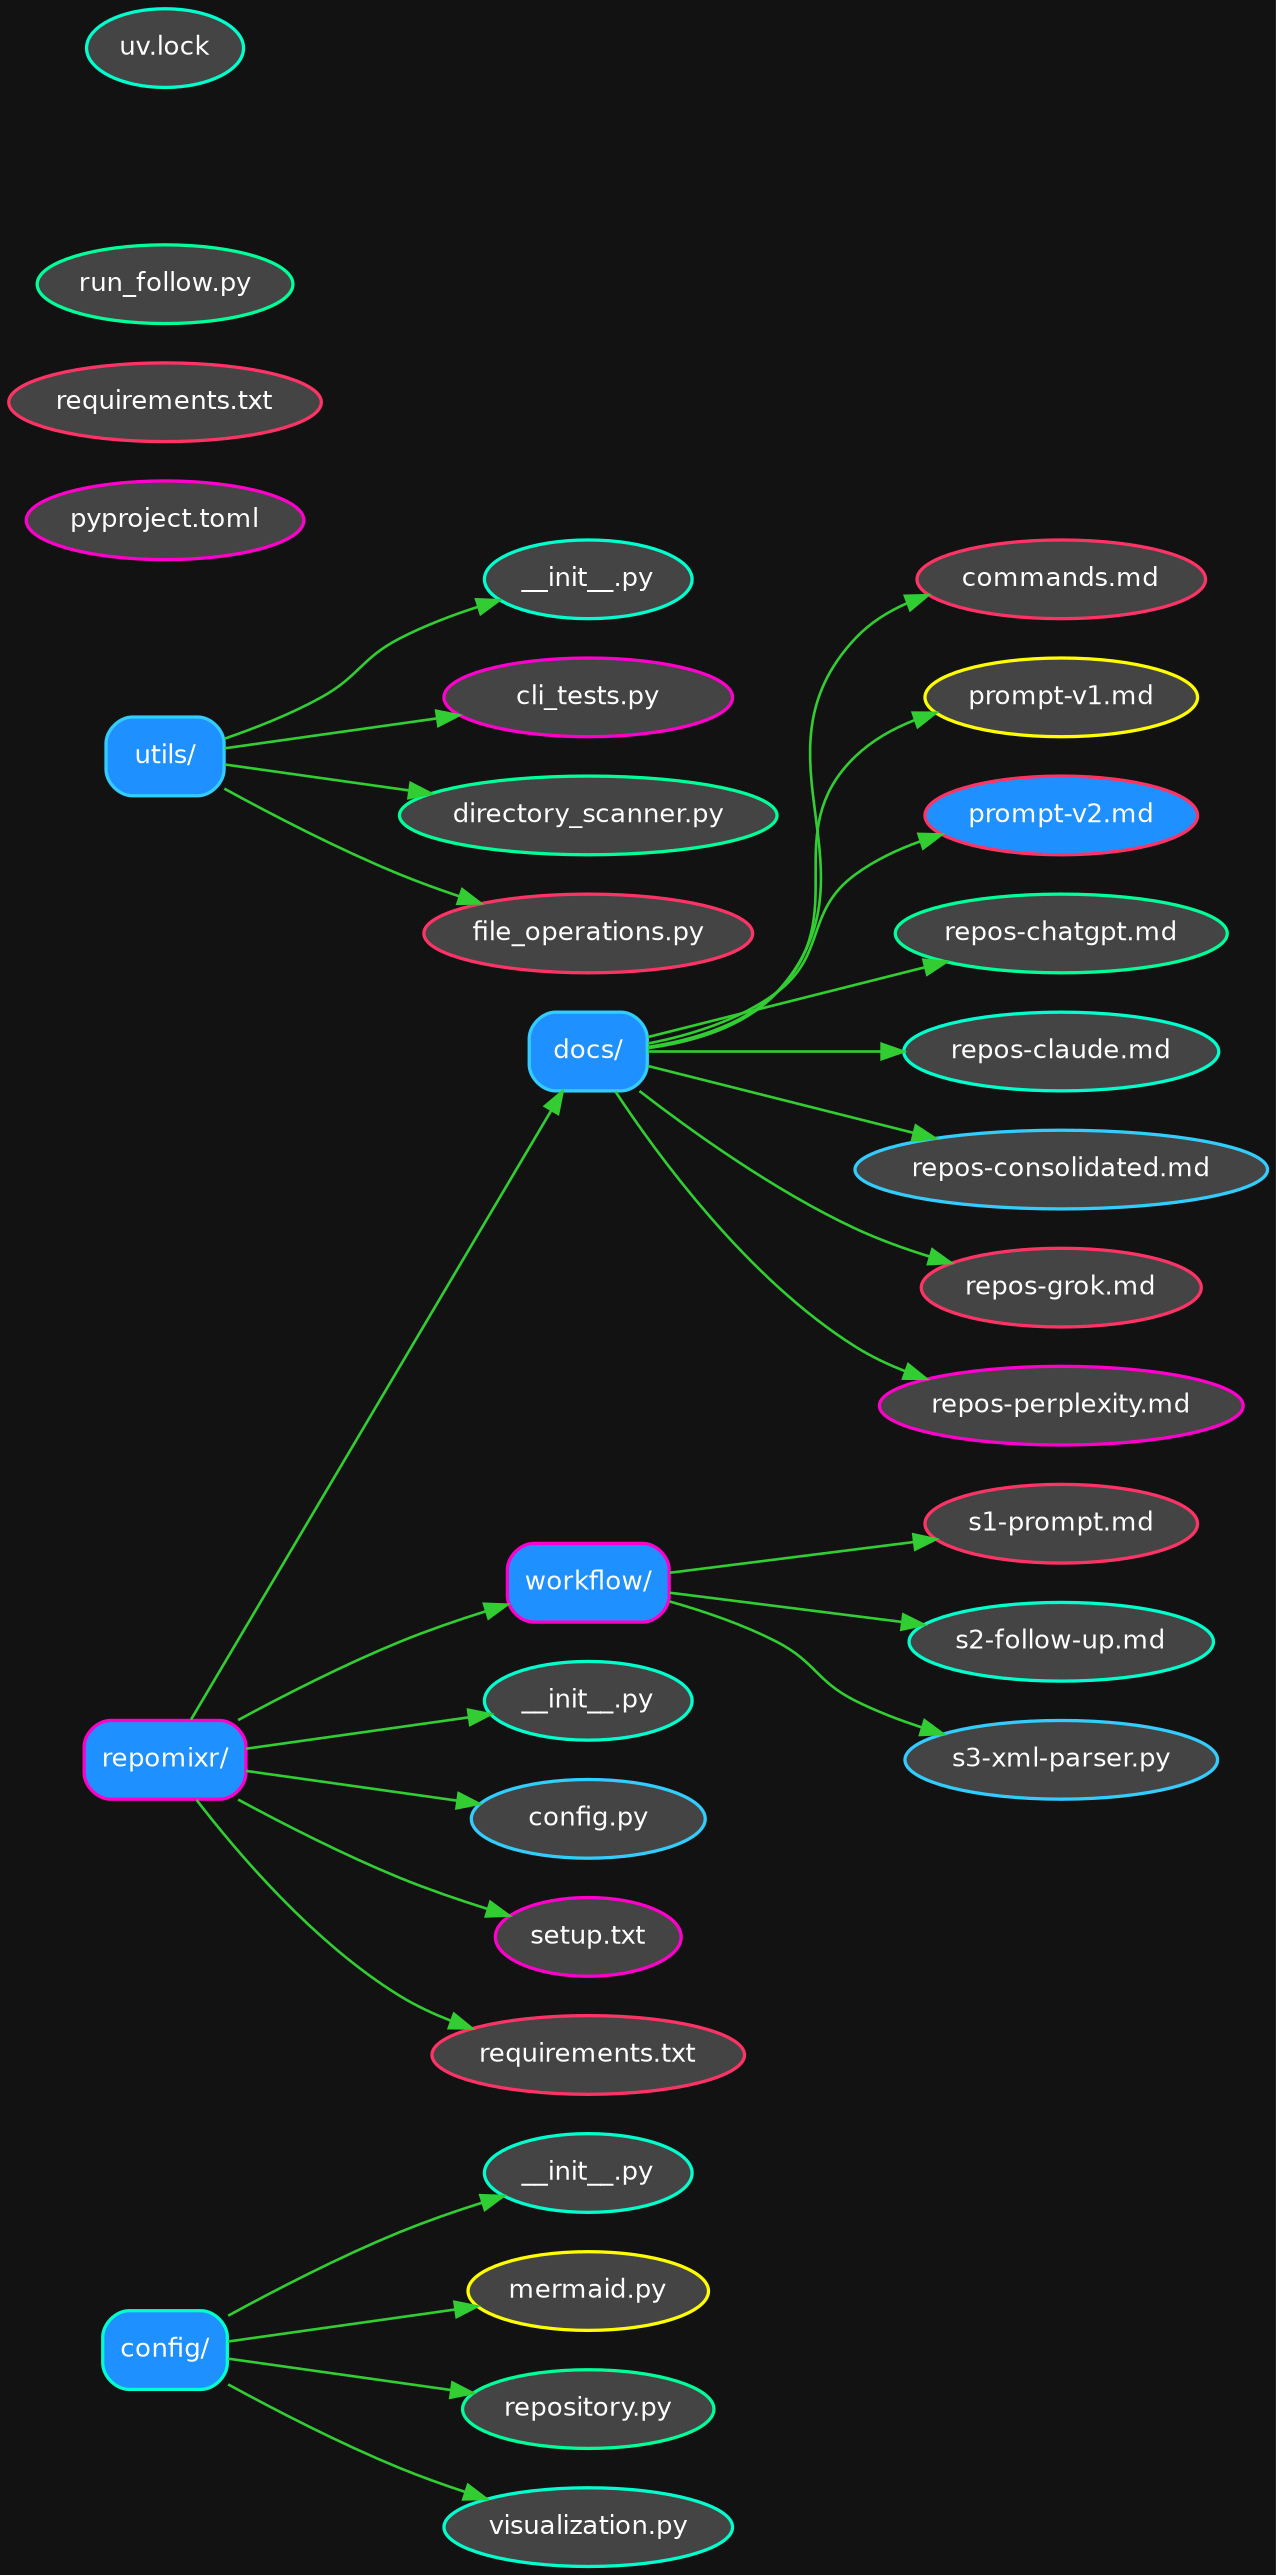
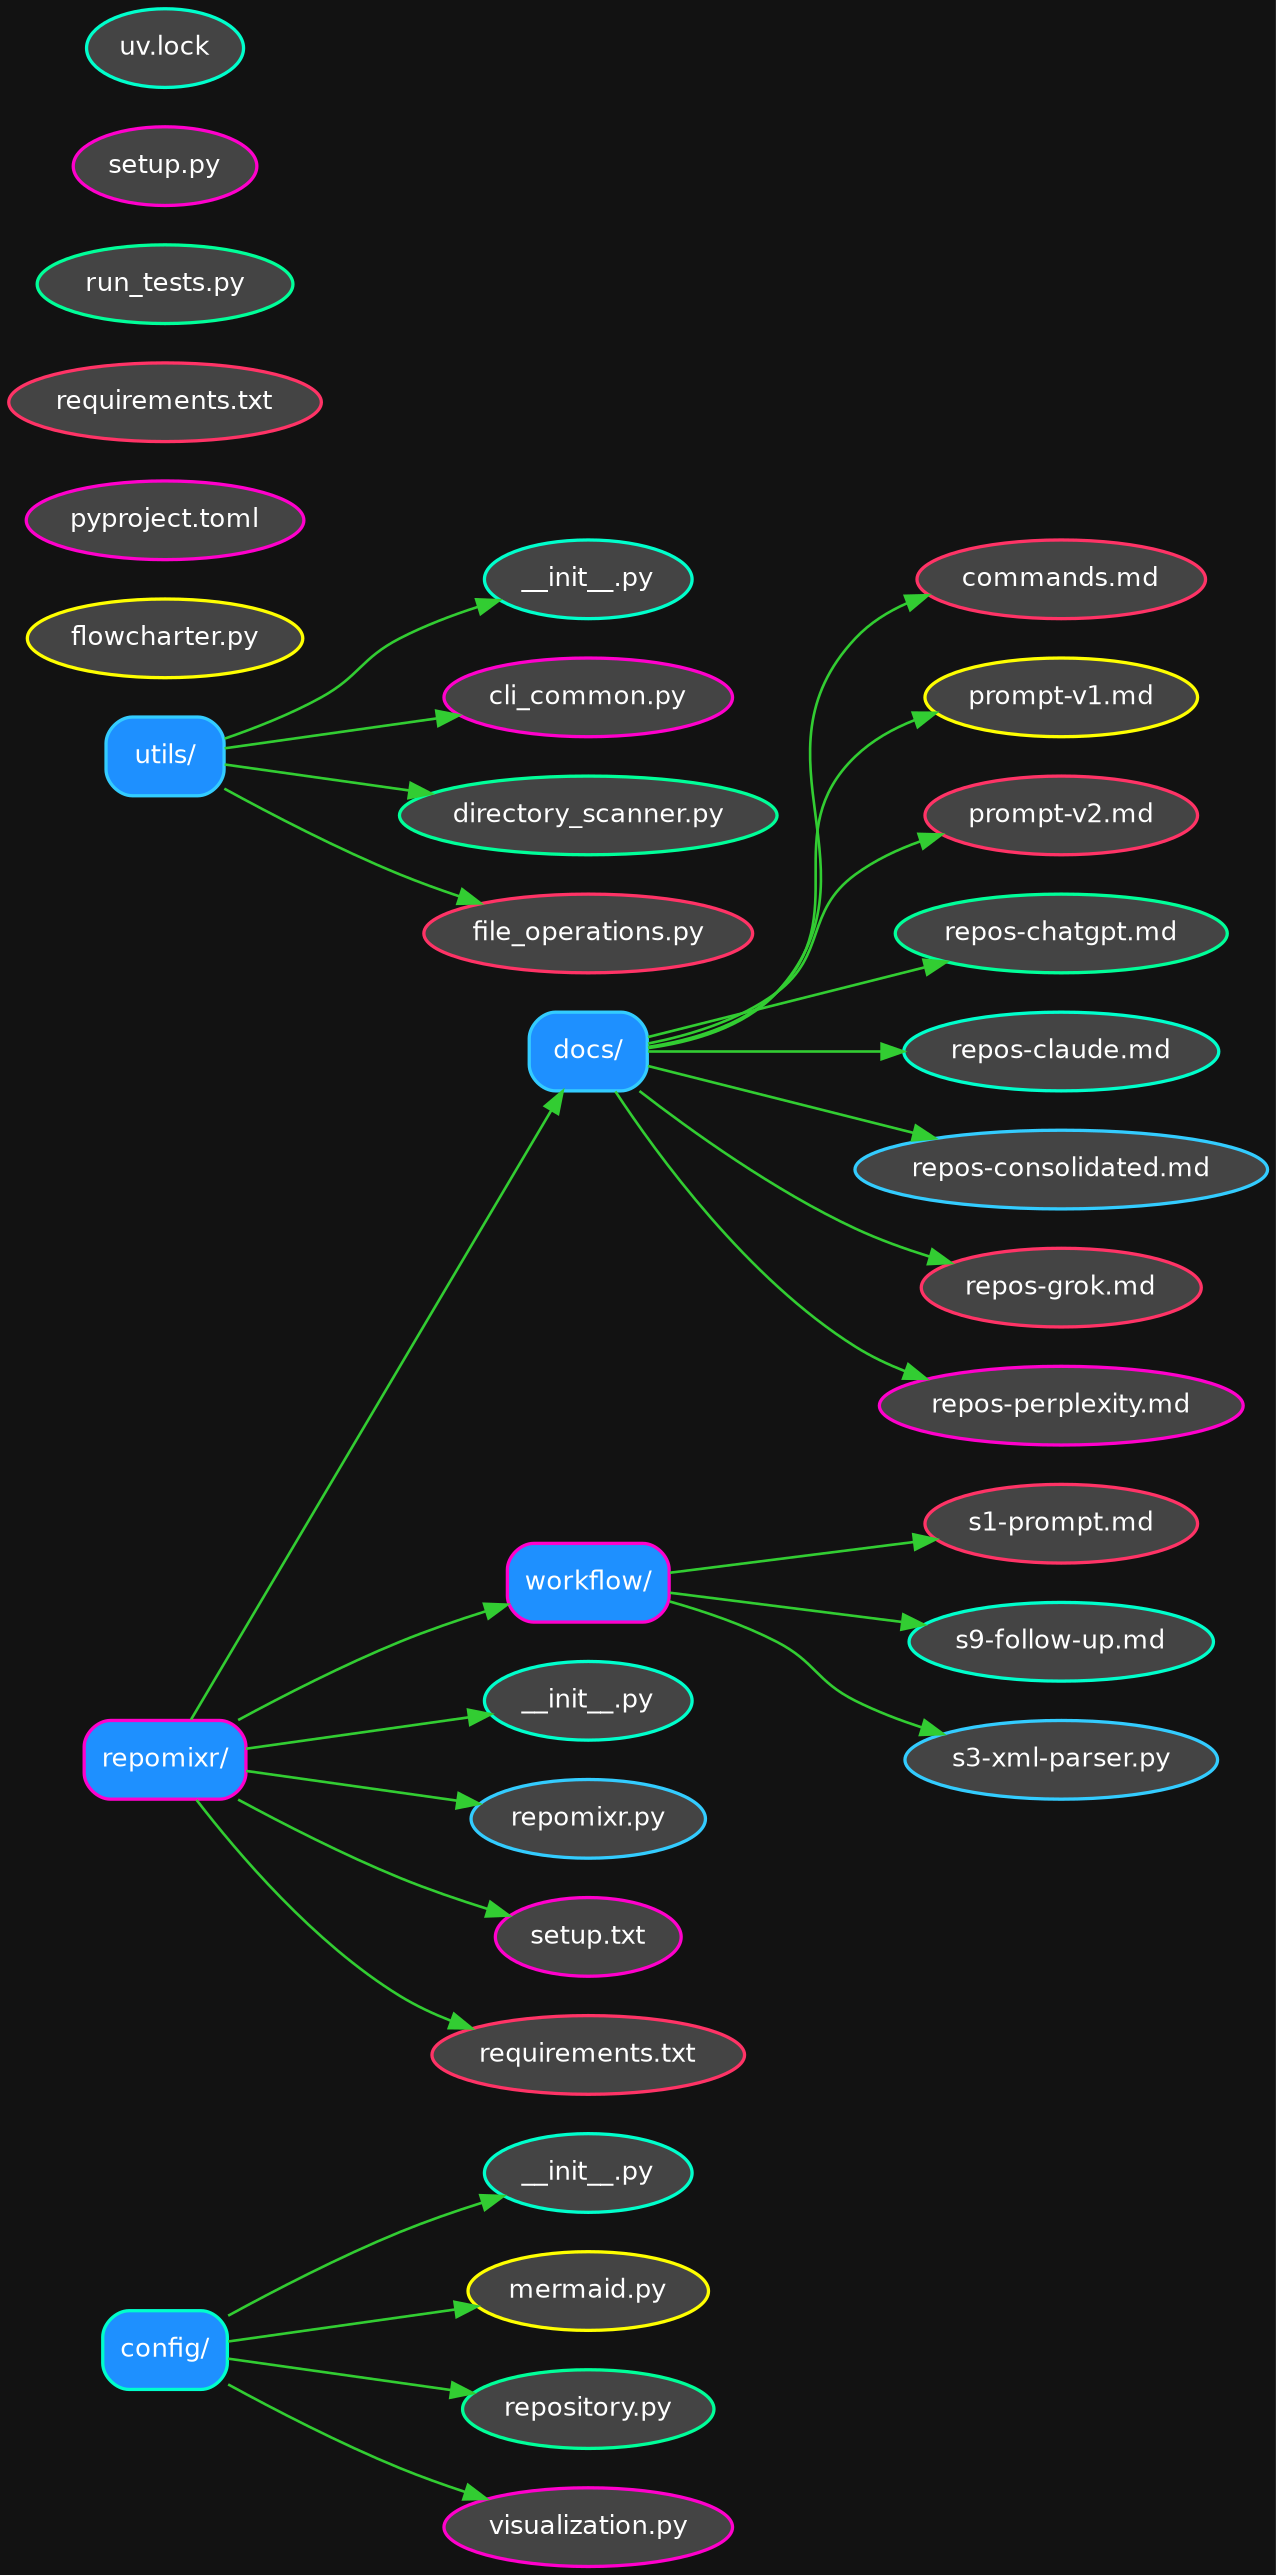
  digraph {
    bgcolor="#121212"
    fontname="DejaVu Sans"
    fontsize=12
    rankdir=LR
    node [color="#ff00cc" fillcolor="#444444" fontcolor="#FFFFFF" fontname="DejaVu Sans" fontsize=12 penwidth=1.5 shape=ellipse style="filled,rounded"]
    edge [color="#32CD32" fontname="DejaVu Sans" penwidth=1.2]
    n1 [color="#00ffcc" fillcolor="#1e90ff" label="config/" shape=box]
    n2 [color="#00ffcc" label="__init__.py"]
    n3 [color="#ffff00" label="mermaid.py"]
    n4 [color="#00ff99" label="repository.py"]
-   n5 [color="#00ffcc" label="visualization.py"]
+   n5 [label="visualization.py"]
    n6 [fillcolor="#1e90ff" label="repomixr/" shape=box]
    n7 [color="#33ccff" fillcolor="#1e90ff" label="docs/" shape=box]
    n8 [fillcolor="#1e90ff" label="workflow/" shape=box]
    n9 [color="#00ffcc" label="__init__.py"]
-   n10 [color="#33ccff" label="config.py"]
+   n10 [color="#33ccff" label="repomixr.py"]
    n11 [label="setup.txt"]
    n12 [color="#ff3366" label="requirements.txt"]
    n13 [color="#ff3366" label="commands.md"]
    n14 [color="#ffff00" label="prompt-v1.md"]
-   n15 [color="#ff3366" fillcolor="#1e90ff" label="prompt-v2.md"]
+   n15 [color="#ff3366" label="prompt-v2.md"]
    n16 [color="#00ff99" label="repos-chatgpt.md"]
    n17 [color="#00ffcc" label="repos-claude.md"]
    n18 [color="#33ccff" label="repos-consolidated.md"]
    n19 [color="#ff3366" label="repos-grok.md"]
    n20 [label="repos-perplexity.md"]
    n21 [color="#ff3366" label="s1-prompt.md"]
-   n22 [color="#00ffcc" label="s2-follow-up.md"]
+   n22 [color="#00ffcc" label="s9-follow-up.md"]
    n23 [color="#33ccff" label="s3-xml-parser.py"]
    n24 [color="#33ccff" fillcolor="#1e90ff" label="utils/" shape=box]
    n25 [color="#00ffcc" label="__init__.py"]
-   n26 [label="cli_tests.py"]
+   n26 [label="cli_common.py"]
    n27 [color="#00ff99" label="directory_scanner.py"]
    n28 [color="#ff3366" label="file_operations.py"]
+   n29 [color="#ffff00" label="flowcharter.py"]
    n30 [label="pyproject.toml"]
    n31 [color="#ff3366" label="requirements.txt"]
-   n32 [color="#00ff99" label="run_follow.py"]
+   n32 [color="#00ff99" label="run_tests.py"]
+   n33 [label="setup.py"]
    n34 [color="#00ffcc" label="uv.lock"]
    n1 -> n2
    n1 -> n3
    n1 -> n4
    n1 -> n5
    n6 -> n7
    n6 -> n8
    n6 -> n9
    n6 -> n10
    n6 -> n11
    n6 -> n12
    n7 -> n13
    n7 -> n14
    n7 -> n15
    n7 -> n16
    n7 -> n17
    n7 -> n18
    n7 -> n19
    n7 -> n20
    n8 -> n21
    n8 -> n22
    n8 -> n23
    n24 -> n25
    n24 -> n26
    n24 -> n27
    n24 -> n28
  }
